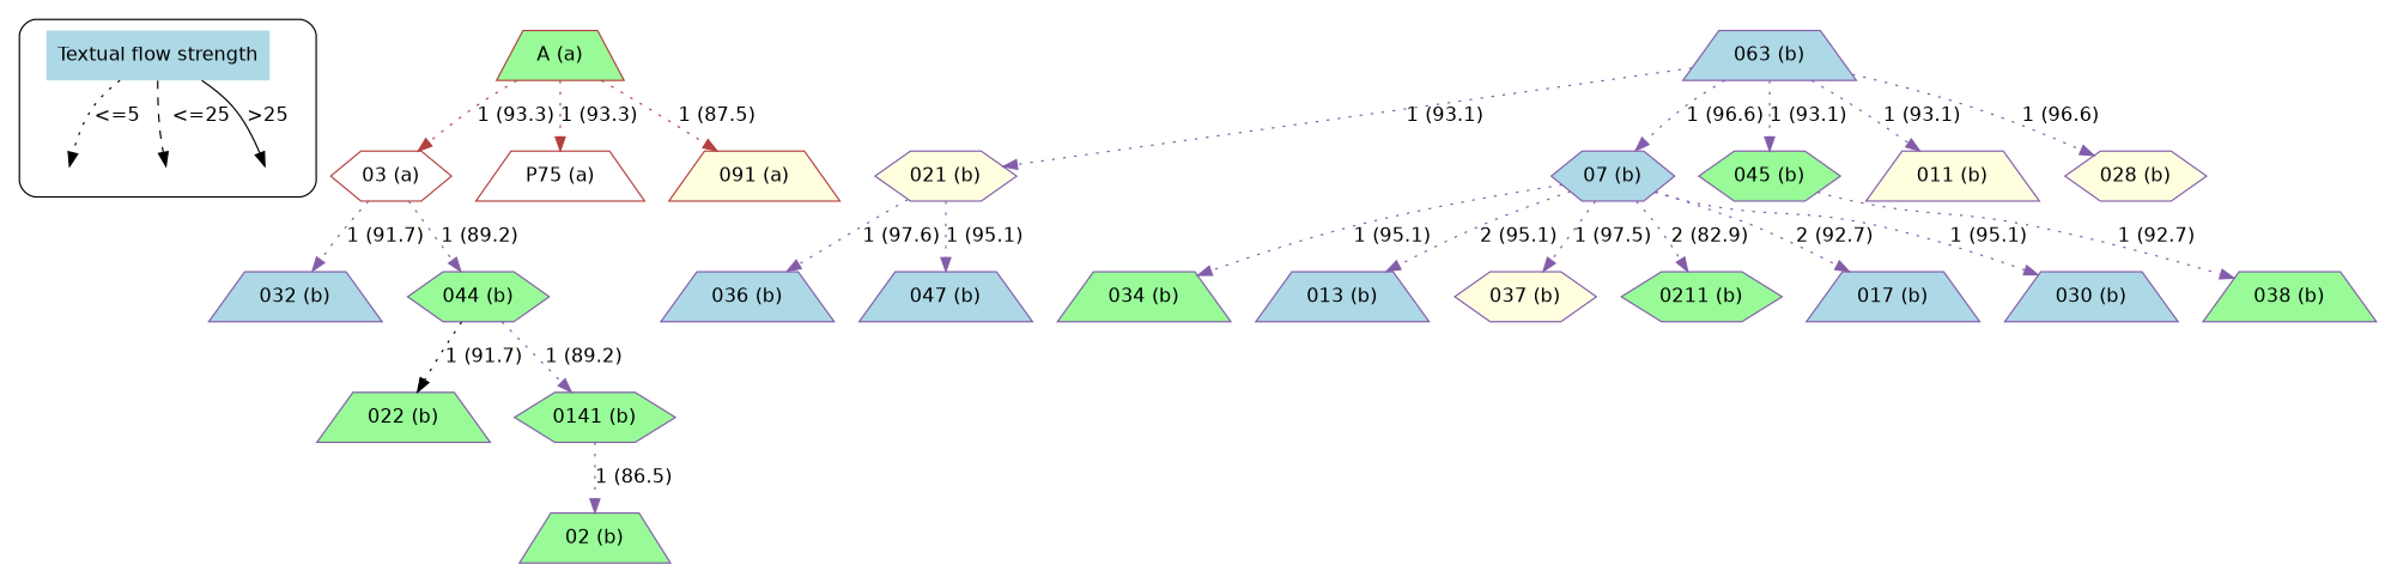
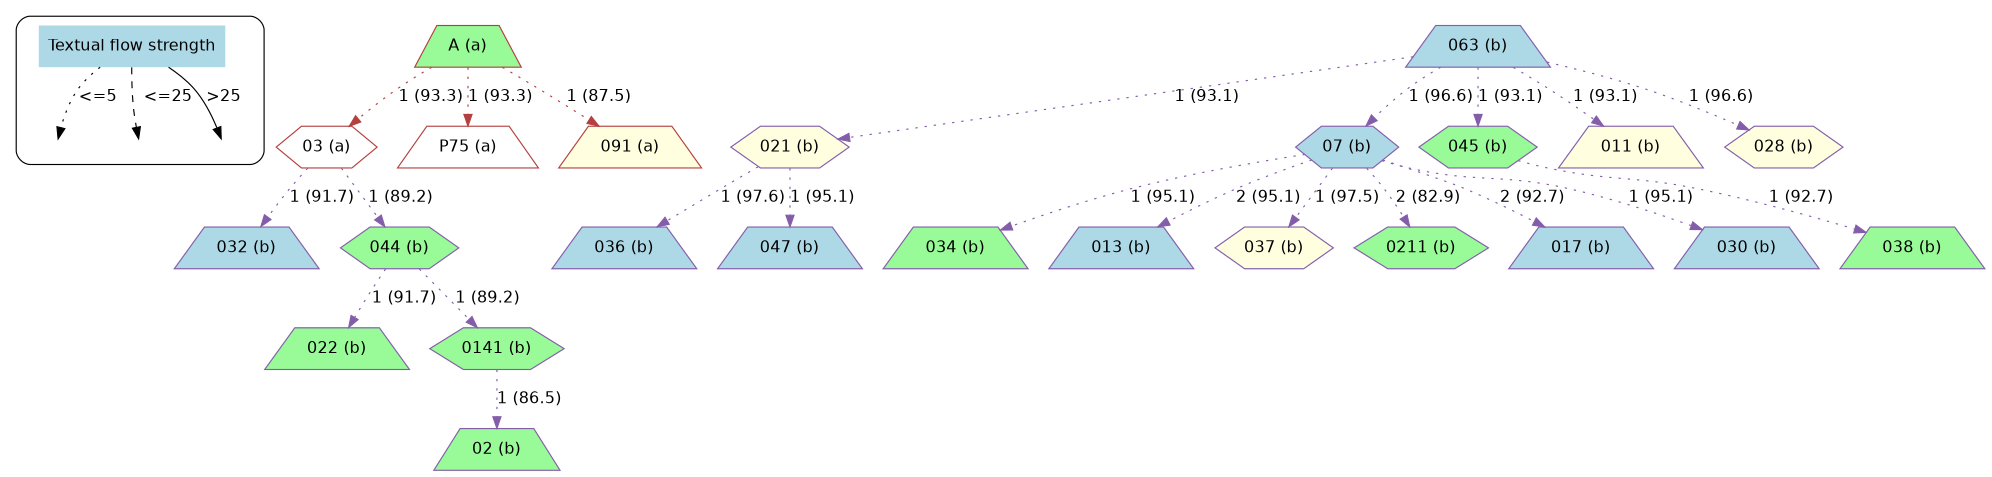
  strict digraph {
    fontname="DejaVu Sans"
    node [fillcolor=lightblue fontname="DejaVu Sans" shape=trapezium style=filled color="#835da9"]
    edge [fontname="DejaVu Sans" style=dotted color="#835da9"]
    n1 [label="Textual flow strength" shape=plaintext color=""]
    leg_e1 [fixedsize=True height=0.2 style=invis fillcolor="" shape="" color=""]
    leg_e2 [fixedsize=True height=0.2 style=invis fillcolor="" shape="" color=""]
    leg_e3 [fixedsize=True height=0.2 style=invis fillcolor="" shape="" color=""]
    n5 [color="#b43f3f" fillcolor=palegreen label="A (a)"]
    n6 [color="#b43f3f" fillcolor=white label="03 (a)" shape=hexagon]
    n7 [color="#b43f3f" fillcolor=white label="P75 (a)"]
    n8 [color="#b43f3f" fillcolor=lightyellow label="091 (a)"]
    n9 [label="032 (b)"]
    n10 [fillcolor=palegreen label="044 (b)" shape=hexagon]
    n11 [fillcolor=palegreen label="022 (b)"]
    n12 [fillcolor=palegreen label="0141 (b)" shape=hexagon]
    n13 [label="063 (b)"]
    n14 [fillcolor=lightyellow label="021 (b)" shape=hexagon]
    n15 [label="07 (b)" shape=hexagon]
    n16 [fillcolor=palegreen label="045 (b)" shape=hexagon]
    n17 [fillcolor=lightyellow label="011 (b)"]
    n18 [fillcolor=lightyellow label="028 (b)" shape=hexagon]
    n19 [fillcolor=palegreen label="02 (b)"]
    n20 [label="036 (b)"]
    n21 [label="047 (b)"]
    n22 [fillcolor=palegreen label="034 (b)"]
    n23 [label="013 (b)"]
    n24 [fillcolor=lightyellow label="037 (b)" shape=hexagon]
    n25 [fillcolor=palegreen label="0211 (b)" shape=hexagon]
    n26 [label="017 (b)"]
    n27 [label="030 (b)"]
    n28 [fillcolor=palegreen label="038 (b)"]
    subgraph cluster_1 {
      style=rounded
      n1
      leg_e1
      leg_e2
      leg_e3
    }
    n1 -> leg_e1 [label="<=5  " color=""]
    n1 -> leg_e2 [label="  <=25" style=dashed color=""]
    n1 -> leg_e3 [label=">25" style=solid color=""]
    n5 -> n6 [color="#b43f3f" label="1 (93.3)"]
    n5 -> n7 [color="#b43f3f" label="1 (93.3)"]
    n5 -> n8 [color="#b43f3f" label="1 (87.5)"]
    n6 -> n9 [label="1 (91.7)"]
    n6 -> n10 [label="1 (89.2)"]
-   n10 -> n11 [color=black label="1 (91.7)"]
+   n10 -> n11 [label="1 (91.7)"]
    n10 -> n12 [label="1 (89.2)"]
    n12 -> n19 [label="1 (86.5)"]
    n13 -> n14 [label="1 (93.1)"]
    n13 -> n15 [label="1 (96.6)"]
    n13 -> n16 [label="1 (93.1)"]
    n13 -> n17 [label="1 (93.1)"]
    n13 -> n18 [label="1 (96.6)"]
    n14 -> n20 [label="1 (97.6)"]
    n14 -> n21 [label="1 (95.1)"]
    n15 -> n22 [label="1 (95.1)"]
    n15 -> n23 [label="2 (95.1)"]
    n15 -> n24 [label="1 (97.5)"]
    n15 -> n25 [label="2 (82.9)"]
    n15 -> n26 [label="2 (92.7)"]
    n15 -> n27 [label="1 (95.1)"]
    n16 -> n28 [label="1 (92.7)"]
  }
